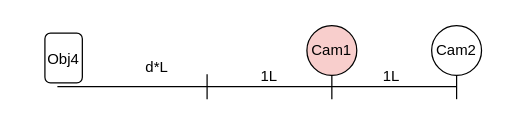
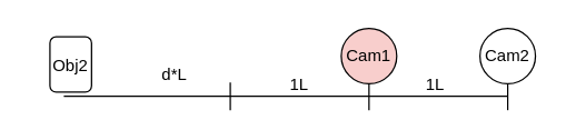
  <mxCell id="0" />
  <mxCell id="1" parent="0" />
  <mxCell id="2" value="" style="endArrow=none;html=1;rounded=0;" edge="1" parent="1"><mxGeometry width="50" height="50" relative="1" as="geometry"><mxPoint x="45" y="69" as="sourcePoint" /><mxPoint x="365" y="69" as="targetPoint" /></mxGeometry></mxCell>
  <mxCell id="3" value="" style="endArrow=none;html=1;rounded=0;" edge="1" parent="1"><mxGeometry width="50" height="50" relative="1" as="geometry"><mxPoint x="165" y="79" as="sourcePoint" /><mxPoint x="165" y="59" as="targetPoint" /></mxGeometry></mxCell>
  <mxCell id="4" value="" style="endArrow=none;html=1;rounded=0;" edge="1" parent="1"><mxGeometry width="50" height="50" relative="1" as="geometry"><mxPoint x="265" y="79" as="sourcePoint" /><mxPoint x="265" y="49" as="targetPoint" /></mxGeometry></mxCell>
  <mxCell id="5" value="1L" style="text;html=1;strokeColor=none;fillColor=none;align=center;verticalAlign=middle;whiteSpace=wrap;rounded=0;" vertex="1" parent="1"><mxGeometry x="185" y="46" width="60" height="30" as="geometry" /></mxCell>
  <mxCell id="6" value="1L" style="text;html=1;strokeColor=none;fillColor=none;align=center;verticalAlign=middle;whiteSpace=wrap;rounded=0;" vertex="1" parent="1"><mxGeometry x="283" y="46" width="60" height="30" as="geometry" /></mxCell>
  <mxCell id="7" value="d*L" style="text;html=1;strokeColor=none;fillColor=none;align=center;verticalAlign=middle;whiteSpace=wrap;rounded=0;" vertex="1" parent="1"><mxGeometry x="95" y="39" width="60" height="30" as="geometry" /></mxCell>
  <mxCell id="8" value="" style="rounded=1;whiteSpace=wrap;html=1;" vertex="1" parent="1"><mxGeometry x="35" y="26" width="30" height="40" as="geometry" /></mxCell>
- <mxCell id="9" value="Obj4" style="text;html=1;strokeColor=none;fillColor=none;align=center;verticalAlign=middle;whiteSpace=wrap;rounded=0;" vertex="1" parent="1"><mxGeometry x="20" y="32" width="60" height="30" as="geometry" /></mxCell>
+ <mxCell id="9" value="Obj2" style="text;html=1;strokeColor=none;fillColor=none;align=center;verticalAlign=middle;whiteSpace=wrap;rounded=0;" vertex="1" parent="1"><mxGeometry x="20" y="32" width="60" height="30" as="geometry" /></mxCell>
  <mxCell id="10" value="Cam1" style="ellipse;whiteSpace=wrap;html=1;aspect=fixed;fillColor=#f8cecc;" vertex="1" parent="1"><mxGeometry x="245" y="20" width="40" height="40" as="geometry" /></mxCell>
  <mxCell id="11" value="" style="endArrow=none;html=1;rounded=0;" edge="1" parent="1"><mxGeometry width="50" height="50" relative="1" as="geometry"><mxPoint x="365" y="79" as="sourcePoint" /><mxPoint x="365" y="49" as="targetPoint" /></mxGeometry></mxCell>
  <mxCell id="12" value="Cam2" style="ellipse;whiteSpace=wrap;html=1;aspect=fixed;" vertex="1" parent="1"><mxGeometry x="345" y="20" width="40" height="40" as="geometry" /></mxCell>
